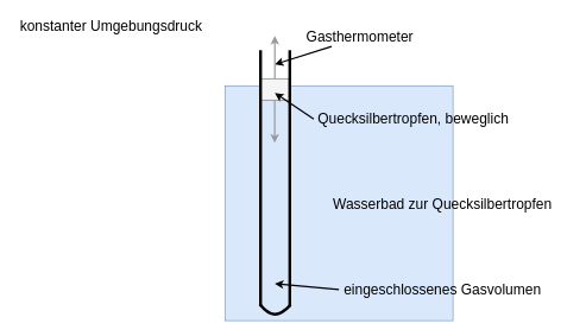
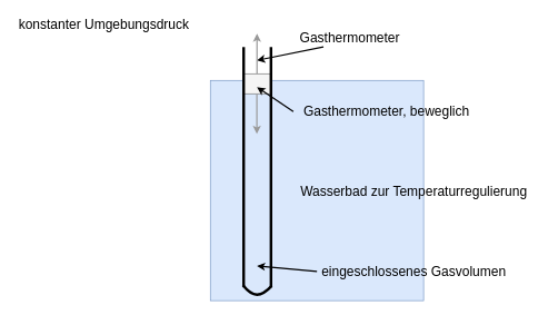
  <mxCell id="0" />
  <mxCell id="1" parent="0" />
  <mxCell id="2" value="" style="rounded=0;whiteSpace=wrap;html=1;fillColor=#dae8fc;strokeColor=#6c8ebf;" vertex="1" parent="1"><mxGeometry x="315" y="120" width="320" height="330" as="geometry" /></mxCell>
  <mxCell id="3" value="" style="rounded=0;whiteSpace=wrap;html=1;fillColor=#f5f5f5;fontColor=#333333;strokeColor=#666666;" vertex="1" parent="1"><mxGeometry x="365" y="110" width="40" height="30" as="geometry" /></mxCell>
  <mxCell id="4" value="" style="endArrow=none;html=1;rounded=0;strokeWidth=4;" edge="1" parent="1"><mxGeometry width="50" height="50" relative="1" as="geometry"><mxPoint x="365" y="70" as="sourcePoint" /><mxPoint x="365" y="430" as="targetPoint" /></mxGeometry></mxCell>
  <mxCell id="5" value="" style="endArrow=none;html=1;rounded=0;strokeWidth=4;" edge="1" parent="1"><mxGeometry width="50" height="50" relative="1" as="geometry"><mxPoint x="406" y="70" as="sourcePoint" /><mxPoint x="406" y="430" as="targetPoint" /></mxGeometry></mxCell>
  <mxCell id="6" value="" style="endArrow=none;html=1;strokeWidth=4;curved=1;" edge="1" parent="1"><mxGeometry width="50" height="50" relative="1" as="geometry"><mxPoint x="364" y="427" as="sourcePoint" /><mxPoint x="407" y="428" as="targetPoint" /><Array as="points"><mxPoint x="375" y="441" /><mxPoint x="395" y="441" /></Array></mxGeometry></mxCell>
- <mxCell id="7" value="Gasthermometer" style="text;html=1;resizable=0;autosize=1;align=center;verticalAlign=middle;points=[];fillColor=none;strokeColor=none;rounded=0;fontSize=20;" vertex="1" parent="1"><mxGeometry x="419" y="35" width="170" height="30" as="geometry" /></mxCell>
+ <mxCell id="7" value="Gasthermometer" style="text;html=1;resizable=0;autosize=1;align=center;verticalAlign=middle;points=[];fillColor=none;strokeColor=none;rounded=0;fontSize=20;" vertex="1" parent="1"><mxGeometry x="439" y="40" width="170" height="30" as="geometry" /></mxCell>
  <mxCell id="8" value="" style="endArrow=classic;html=1;fontSize=20;strokeWidth=2;curved=1;exitX=0.269;exitY=0.993;exitDx=0;exitDy=0;exitPerimeter=0;" edge="1" parent="1" source="7"><mxGeometry width="50" height="50" relative="1" as="geometry"><mxPoint x="505" y="190" as="sourcePoint" /><mxPoint x="385" y="90" as="targetPoint" /></mxGeometry></mxCell>
- <mxCell id="9" value="Quecksilbertropfen, beweglich" style="text;html=1;resizable=0;autosize=1;align=center;verticalAlign=middle;points=[];fillColor=none;strokeColor=none;rounded=0;fontSize=20;" vertex="1" parent="1"><mxGeometry x="439" y="150" width="280" height="30" as="geometry" /></mxCell>
+ <mxCell id="9" value="Gasthermometer, beweglich" style="text;html=1;resizable=0;autosize=1;align=center;verticalAlign=middle;points=[];fillColor=none;strokeColor=none;rounded=0;fontSize=20;" vertex="1" parent="1"><mxGeometry x="439" y="150" width="280" height="30" as="geometry" /></mxCell>
  <mxCell id="10" value="" style="endArrow=classic;html=1;fontSize=20;strokeWidth=2;curved=1;exitX=0.002;exitY=0.553;exitDx=0;exitDy=0;exitPerimeter=0;" edge="1" parent="1" source="9"><mxGeometry width="50" height="50" relative="1" as="geometry"><mxPoint x="484.73" y="110" as="sourcePoint" /><mxPoint x="385" y="130.21" as="targetPoint" /></mxGeometry></mxCell>
  <mxCell id="11" value="" style="endArrow=classic;html=1;fontSize=20;strokeWidth=2;curved=1;strokeColor=#999999;" edge="1" parent="1" source="3"><mxGeometry width="50" height="50" relative="1" as="geometry"><mxPoint x="495" y="160" as="sourcePoint" /><mxPoint x="385" y="50" as="targetPoint" /></mxGeometry></mxCell>
  <mxCell id="12" value="konstanter Umgebungsdruck" style="text;html=1;resizable=0;autosize=1;align=center;verticalAlign=middle;points=[];fillColor=none;strokeColor=none;rounded=0;fontSize=20;" vertex="1" parent="1"><mxGeometry x="20" y="20" width="270" height="30" as="geometry" /></mxCell>
  <mxCell id="13" value="" style="endArrow=classic;html=1;fontSize=20;strokeWidth=2;curved=1;strokeColor=#999999;" edge="1" parent="1"><mxGeometry width="50" height="50" relative="1" as="geometry"><mxPoint x="384.8" y="140" as="sourcePoint" /><mxPoint x="384.8" y="200" as="targetPoint" /></mxGeometry></mxCell>
  <mxCell id="14" value="eingeschlossenes Gasvolumen" style="text;html=1;resizable=0;autosize=1;align=center;verticalAlign=middle;points=[];fillColor=none;strokeColor=none;rounded=0;fontSize=20;" vertex="1" parent="1"><mxGeometry x="475" y="390" width="290" height="30" as="geometry" /></mxCell>
  <mxCell id="15" value="" style="endArrow=classic;html=1;fontSize=20;strokeWidth=2;curved=1;exitX=0.002;exitY=0.553;exitDx=0;exitDy=0;exitPerimeter=0;" edge="1" parent="1"><mxGeometry width="50" height="50" relative="1" as="geometry"><mxPoint x="475" y="406.38" as="sourcePoint" /><mxPoint x="385" y="398" as="targetPoint" /></mxGeometry></mxCell>
- <mxCell id="16" value="Wasserbad zur Quecksilbertropfen" style="text;html=1;resizable=0;autosize=1;align=center;verticalAlign=middle;points=[];fillColor=none;strokeColor=none;rounded=0;fontSize=20;" vertex="1" parent="1"><mxGeometry x="440" y="270" width="360" height="30" as="geometry" /></mxCell>
+ <mxCell id="16" value="Wasserbad zur Temperaturregulierung" style="text;html=1;resizable=0;autosize=1;align=center;verticalAlign=middle;points=[];fillColor=none;strokeColor=none;rounded=0;fontSize=20;" vertex="1" parent="1"><mxGeometry x="440" y="270" width="360" height="30" as="geometry" /></mxCell>
